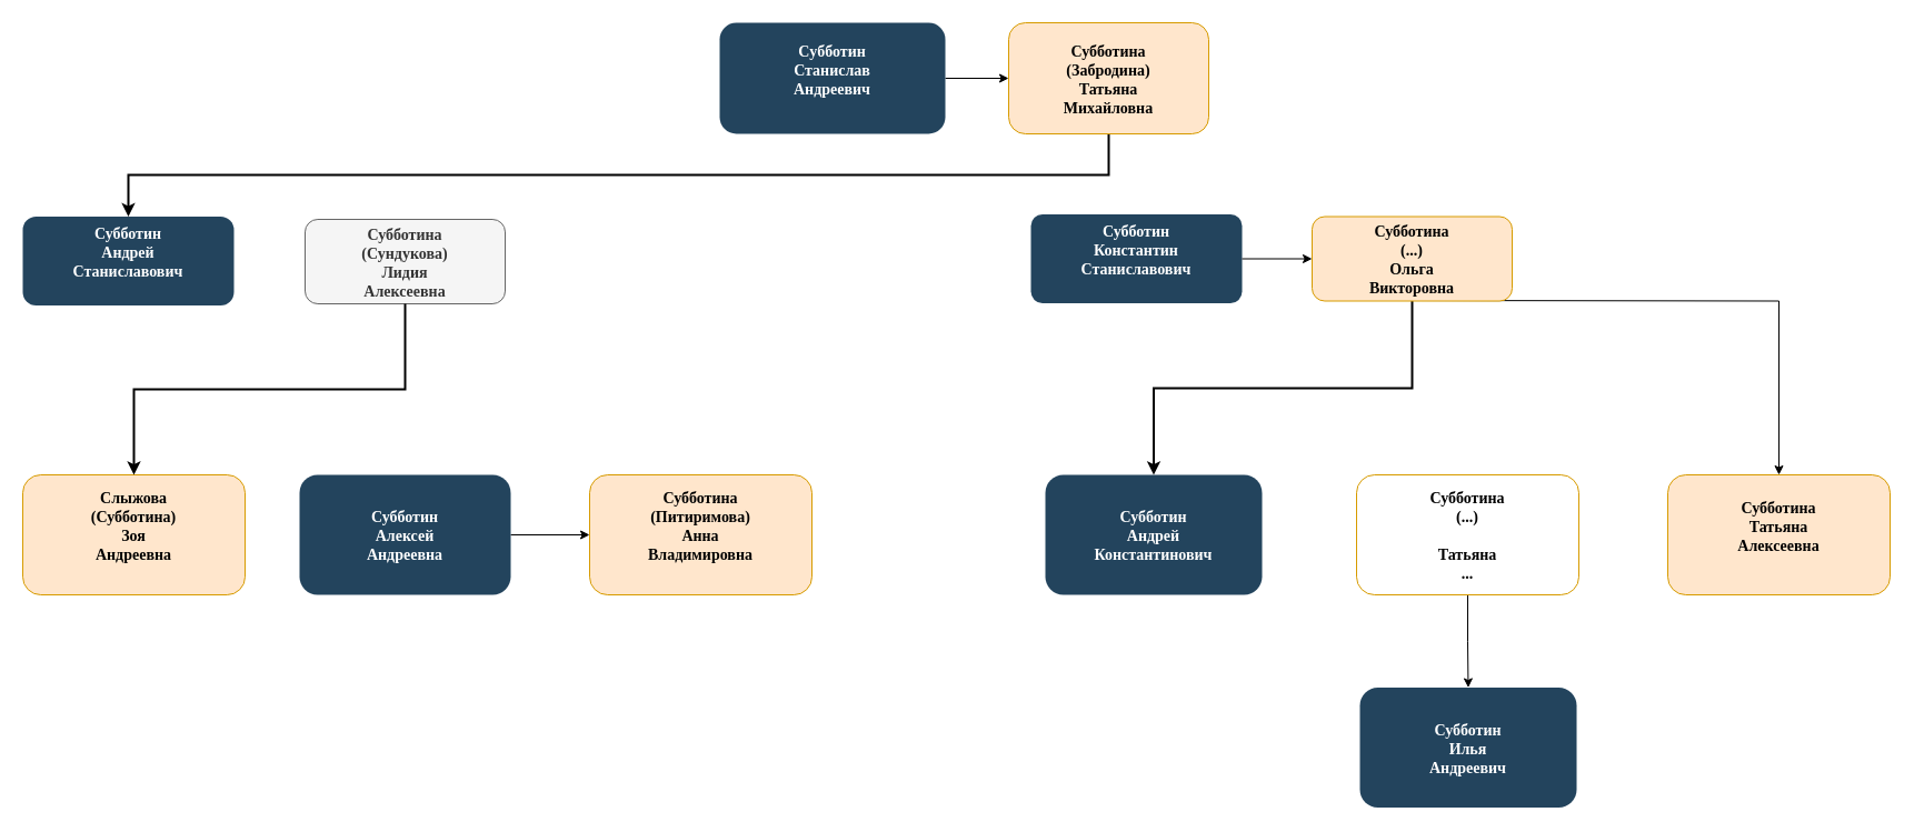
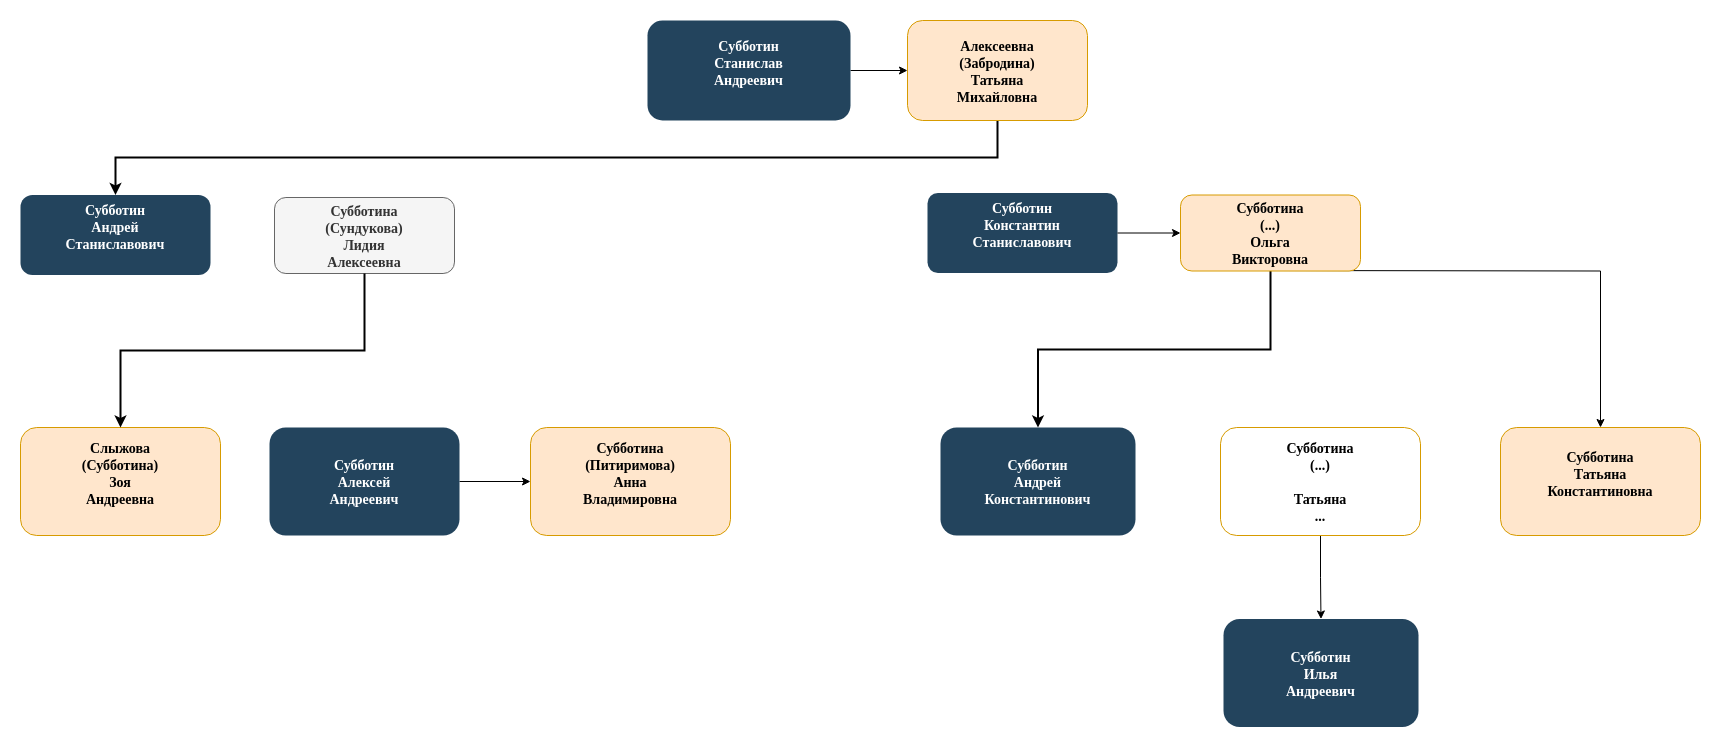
  <mxCell id="0" />
  <mxCell id="1" parent="0" />
  <mxCell id="2" style="edgeStyle=orthogonalEdgeStyle;rounded=0;orthogonalLoop=1;jettySize=auto;html=1;entryX=0;entryY=0.5;entryDx=0;entryDy=0;" edge="1" parent="1" source="3" target="12"><mxGeometry relative="1" as="geometry" /></mxCell>
  <mxCell id="3" value="Cубботин&#10;Станислав&#10;Андреевич&#10;" style="rounded=1;fillColor=#23445D;gradientColor=none;strokeColor=none;fontColor=#FFFFFF;fontStyle=1;fontFamily=Tahoma;fontSize=14" parent="1" vertex="1"><mxGeometry x="647" y="20" width="203" height="100" as="geometry" /></mxCell>
  <mxCell id="4" value="Субботин&#10;Константин&#10;Станиславович&#10;" style="rounded=1;fillColor=#23445D;gradientColor=none;strokeColor=none;fontColor=#FFFFFF;fontStyle=1;fontFamily=Tahoma;fontSize=14;arcSize=13;" parent="1" vertex="1"><mxGeometry x="927" y="192.5" width="190" height="80" as="geometry" /></mxCell>
  <mxCell id="5" value="Субботин&#10;Андрей&#10;Станиславович&#10;" style="rounded=1;fillColor=#23445D;gradientColor=none;strokeColor=none;fontColor=#FFFFFF;fontStyle=1;fontFamily=Tahoma;fontSize=14" parent="1" vertex="1"><mxGeometry x="20" y="194.5" width="190" height="80" as="geometry" /></mxCell>
  <mxCell id="6" value="Субботин&#10;Андрей&#10;Константинович" style="rounded=1;fillColor=#23445D;gradientColor=none;strokeColor=none;fontColor=#FFFFFF;fontStyle=1;fontFamily=Tahoma;fontSize=14" parent="1" vertex="1"><mxGeometry x="940" y="427" width="195" height="108" as="geometry" /></mxCell>
  <mxCell id="7" value="" style="edgeStyle=elbowEdgeStyle;elbow=vertical;strokeWidth=2;rounded=0;exitX=0.5;exitY=1;exitDx=0;exitDy=0;" parent="1" source="12" target="5" edge="1"><mxGeometry x="347" y="225.5" width="100" height="100" as="geometry"><mxPoint x="980" y="137" as="sourcePoint" /><mxPoint x="1447" y="202.5" as="targetPoint" /></mxGeometry></mxCell>
  <mxCell id="8" value="" style="edgeStyle=elbowEdgeStyle;elbow=vertical;strokeWidth=2;rounded=0;exitX=0.5;exitY=1;exitDx=0;exitDy=0;" parent="1" source="11" target="6" edge="1"><mxGeometry x="-23" y="135.5" width="100" height="100" as="geometry"><mxPoint x="-43" y="92.5" as="sourcePoint" /><mxPoint x="57" y="-7.5" as="targetPoint" /></mxGeometry></mxCell>
  <mxCell id="9" style="edgeStyle=orthogonalEdgeStyle;rounded=0;orthogonalLoop=1;jettySize=auto;html=1;entryX=0;entryY=0.5;entryDx=0;entryDy=0;" edge="1" parent="1" source="4" target="11"><mxGeometry relative="1" as="geometry"><mxPoint x="1130" y="237" as="sourcePoint" /></mxGeometry></mxCell>
  <mxCell id="10" style="edgeStyle=orthogonalEdgeStyle;rounded=0;orthogonalLoop=1;jettySize=auto;html=1;entryX=0.5;entryY=0;entryDx=0;entryDy=0;" edge="1" parent="1" target="15"><mxGeometry relative="1" as="geometry"><mxPoint x="1270" y="270" as="sourcePoint" /></mxGeometry></mxCell>
  <mxCell id="11" value="Субботина&#10;(...)&#10;Ольга&#10;Викторовна" style="rounded=1;fillColor=#ffe6cc;strokeColor=#d79b00;fontStyle=1;fontFamily=Tahoma;fontSize=14" vertex="1" parent="1"><mxGeometry x="1180" y="194.5" width="180" height="76" as="geometry" /></mxCell>
- <mxCell id="12" value="Субботина&#10;(Забродина)&#10;Татьяна&#10;Михайловна" style="rounded=1;fillColor=#ffe6cc;strokeColor=#d79b00;fontStyle=1;fontFamily=Tahoma;fontSize=14" vertex="1" parent="1"><mxGeometry x="907" y="20" width="180" height="100" as="geometry" /></mxCell>
+ <mxCell id="12" value="Алексеевна&#10;(Забродина)&#10;Татьяна&#10;Михайловна" style="rounded=1;fillColor=#ffe6cc;strokeColor=#d79b00;fontStyle=1;fontFamily=Tahoma;fontSize=14" vertex="1" parent="1"><mxGeometry x="907" y="20" width="180" height="100" as="geometry" /></mxCell>
  <mxCell id="13" style="edgeStyle=orthogonalEdgeStyle;rounded=0;orthogonalLoop=1;jettySize=auto;html=1;exitX=0.5;exitY=1;exitDx=0;exitDy=0;entryX=0.5;entryY=0;entryDx=0;entryDy=0;" edge="1" parent="1" source="14" target="16"><mxGeometry relative="1" as="geometry" /></mxCell>
  <mxCell id="14" value="Субботина&#10;(...)&#10;&#10;Татьяна&#10;..." style="rounded=1;fillColor=#ffffff;strokeColor=#d79b00;fontStyle=1;fontFamily=Tahoma;fontSize=14;" vertex="1" parent="1"><mxGeometry x="1220" y="427" width="200" height="108" as="geometry" /></mxCell>
- <mxCell id="15" value="Субботина&#10;Татьяна&#10;Алексеевна&#10;" style="rounded=1;fillColor=#ffe6cc;strokeColor=#d79b00;fontStyle=1;fontFamily=Tahoma;fontSize=14" vertex="1" parent="1"><mxGeometry x="1500" y="427" width="200" height="108" as="geometry" /></mxCell>
+ <mxCell id="15" value="Субботина&#10;Татьяна&#10;Константиновна&#10;" style="rounded=1;fillColor=#ffe6cc;strokeColor=#d79b00;fontStyle=1;fontFamily=Tahoma;fontSize=14" vertex="1" parent="1"><mxGeometry x="1500" y="427" width="200" height="108" as="geometry" /></mxCell>
  <mxCell id="16" value="Субботин&#10;Илья&#10;Андреевич" style="rounded=1;fillColor=#23445D;gradientColor=none;strokeColor=none;fontColor=#FFFFFF;fontStyle=1;fontFamily=Tahoma;fontSize=14" vertex="1" parent="1"><mxGeometry x="1223" y="618.5" width="195" height="108" as="geometry" /></mxCell>
  <mxCell id="17" value="Субботина&#10;(Сундукова)&#10;Лидия&#10;Алексеевна" style="rounded=1;fillColor=#f5f5f5;strokeColor=#666666;fontStyle=1;fontFamily=Tahoma;fontSize=14;fontColor=#333333;" vertex="1" parent="1"><mxGeometry x="274" y="197" width="180" height="76" as="geometry" /></mxCell>
  <mxCell id="18" style="edgeStyle=orthogonalEdgeStyle;rounded=0;orthogonalLoop=1;jettySize=auto;html=1;exitX=1;exitY=0.5;exitDx=0;exitDy=0;entryX=0;entryY=0.5;entryDx=0;entryDy=0;" edge="1" parent="1" source="19" target="22"><mxGeometry relative="1" as="geometry" /></mxCell>
- <mxCell id="19" value="Субботин&#10;Алексей&#10;Андреевна" style="rounded=1;fillColor=#23445D;gradientColor=none;strokeColor=none;fontColor=#FFFFFF;fontStyle=1;fontFamily=Tahoma;fontSize=14" vertex="1" parent="1"><mxGeometry x="269" y="427" width="190" height="108" as="geometry" /></mxCell>
+ <mxCell id="19" value="Субботин&#10;Алексей&#10;Андреевич" style="rounded=1;fillColor=#23445D;gradientColor=none;strokeColor=none;fontColor=#FFFFFF;fontStyle=1;fontFamily=Tahoma;fontSize=14" vertex="1" parent="1"><mxGeometry x="269" y="427" width="190" height="108" as="geometry" /></mxCell>
  <mxCell id="20" value="Слыжова&#10;(Субботина)&#10;Зоя&#10;Андреевна&#10;" style="rounded=1;fillColor=#ffe6cc;strokeColor=#d79b00;fontStyle=1;fontFamily=Tahoma;fontSize=14" vertex="1" parent="1"><mxGeometry x="20" y="427" width="200" height="108" as="geometry" /></mxCell>
  <mxCell id="21" value="" style="edgeStyle=elbowEdgeStyle;elbow=vertical;strokeWidth=2;rounded=0;exitX=0.5;exitY=1;exitDx=0;exitDy=0;" edge="1" parent="1" source="17" target="20"><mxGeometry x="-800.5" y="164" width="100" height="100" as="geometry"><mxPoint x="492.833" y="298.5" as="sourcePoint" /><mxPoint x="260" y="455.5" as="targetPoint" /></mxGeometry></mxCell>
  <mxCell id="22" value="Субботина&#10;(Питиримова)&#10;Анна&#10;Владимировна&#10;" style="rounded=1;fillColor=#ffe6cc;strokeColor=#d79b00;fontStyle=1;fontFamily=Tahoma;fontSize=14" vertex="1" parent="1"><mxGeometry x="530" y="427" width="200" height="108" as="geometry" /></mxCell>
